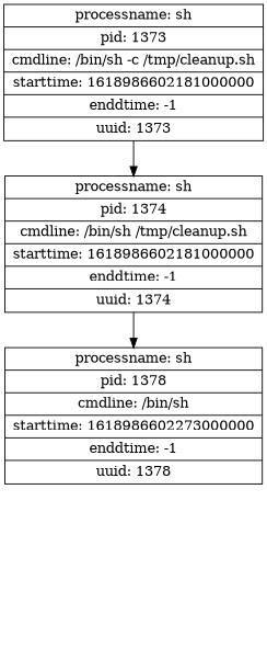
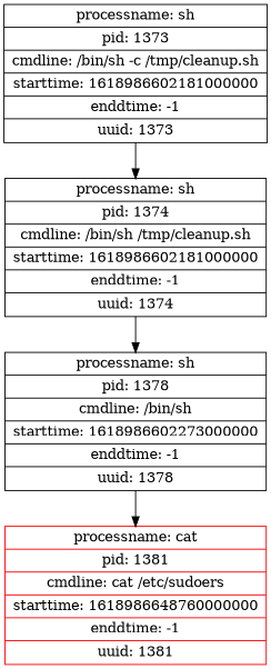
  digraph {
    node [shape=record]
+   n1 [color=red label="{<head>processname: cat | pid: 1381 | cmdline: cat /etc/sudoers | starttime: 1618986648760000000 | enddtime: -1 | uuid: 1381}"]
    n2 [label="{<head>processname: sh | pid: 1378 | cmdline: /bin/sh | starttime: 1618986602273000000 | enddtime: -1 | uuid: 1378}"]
    n3 [label="{<head>processname: sh | pid: 1374 | cmdline: /bin/sh /tmp/cleanup.sh | starttime: 1618986602181000000 | enddtime: -1 | uuid: 1374}"]
    n4 [label="{<head>processname: sh | pid: 1373 | cmdline: /bin/sh -c /tmp/cleanup.sh | starttime: 1618986602181000000 | enddtime: -1 | uuid: 1373}"]
+   n2 -> n1
    n3 -> n2
    n4 -> n3
  }
